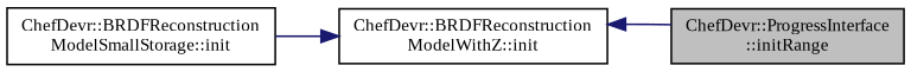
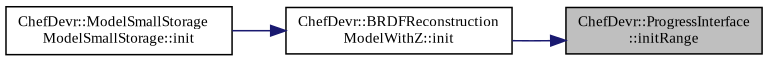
  digraph {
    fontname="Liberation Serif"
    rankdir=RL
    node [color=black fillcolor=white fontname="Liberation Serif" fontsize=10 shape=record style=filled]
    edge [color=midnightblue dir=back fontname="Liberation Serif" fontsize=10 labelfontname=FreeSans labelfontsize=10 style=solid]
    n1 [fillcolor=grey75 fontcolor=black height=0.2 label="ChefDevr::ProgressInterface\l::initRange" width=0.4]
    n2 [height=0.2 label="ChefDevr::BRDFReconstruction\lModelWithZ::init" width=0.4]
-   n3 [height=0.2 label="ChefDevr::BRDFReconstruction\lModelSmallStorage::init" width=0.4]
-   n2 -> n1
+   n3 [height=0.2 label="ChefDevr::ModelSmallStorage\lModelSmallStorage::init" width=0.4]
+   n1 -> n2
    n2 -> n3
  }
